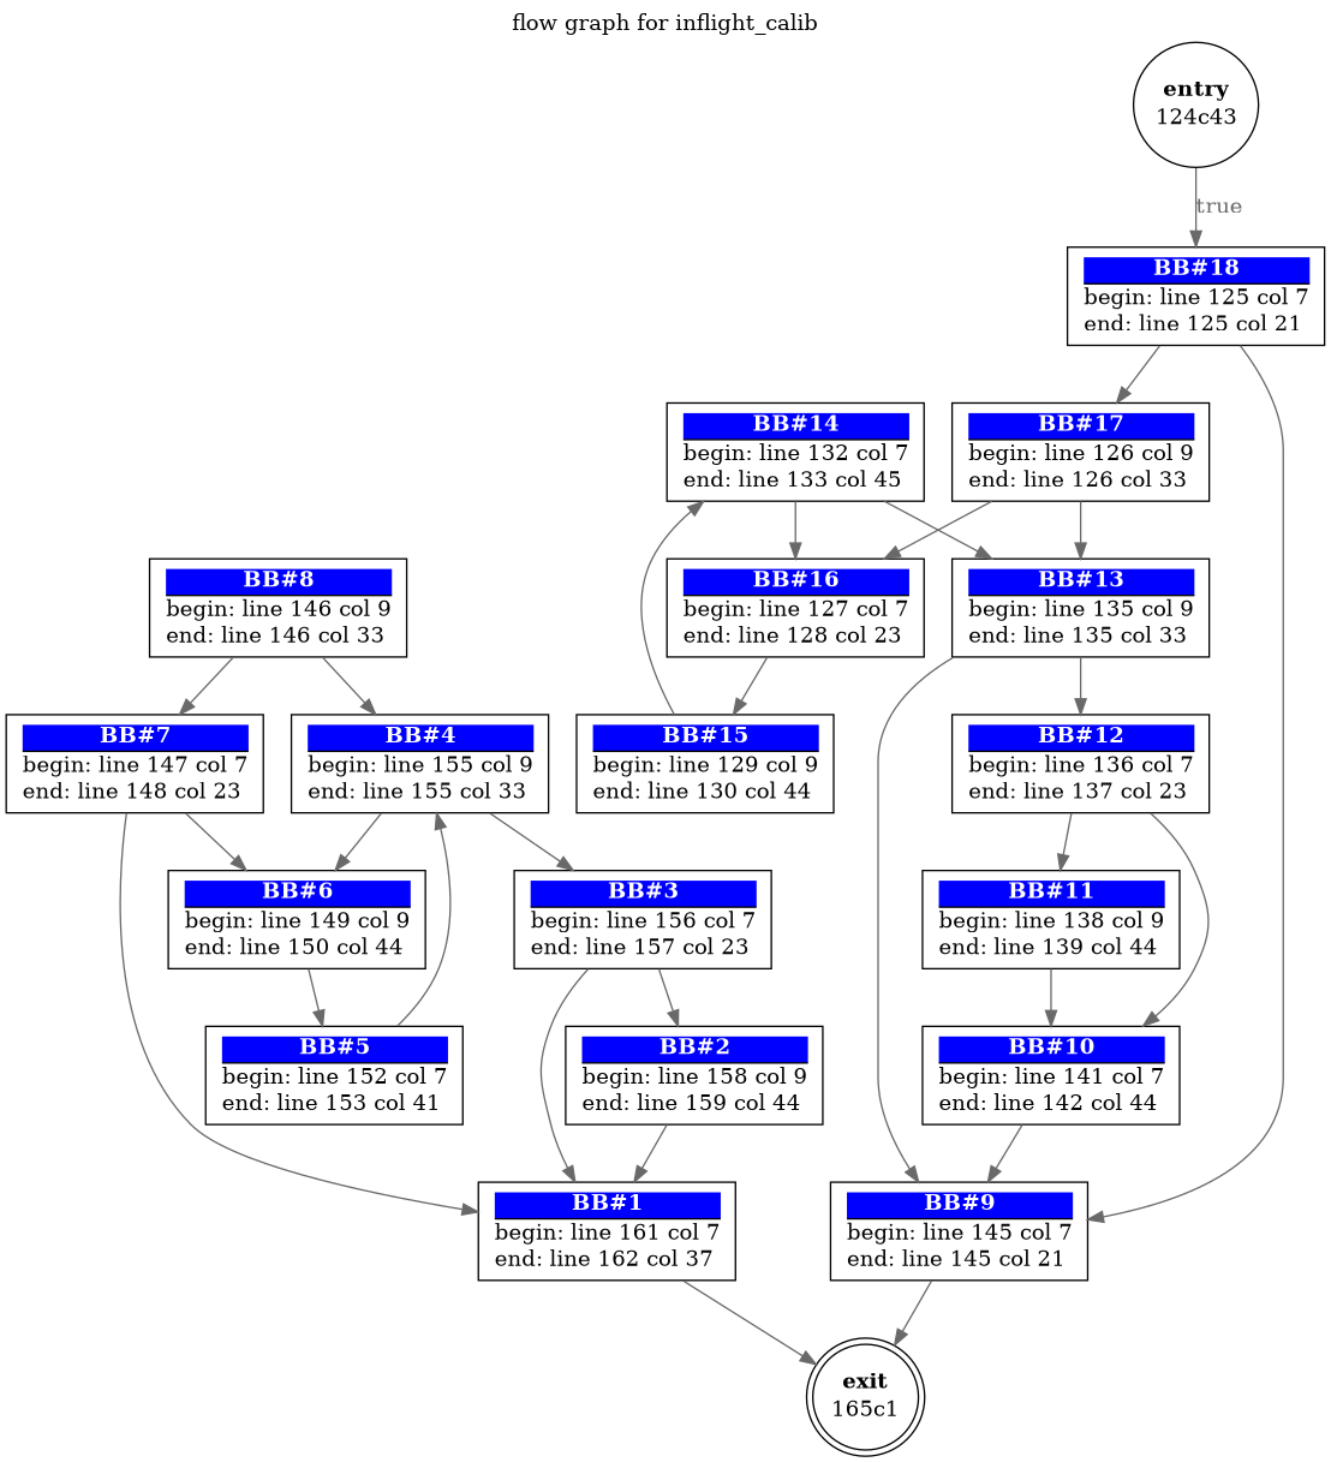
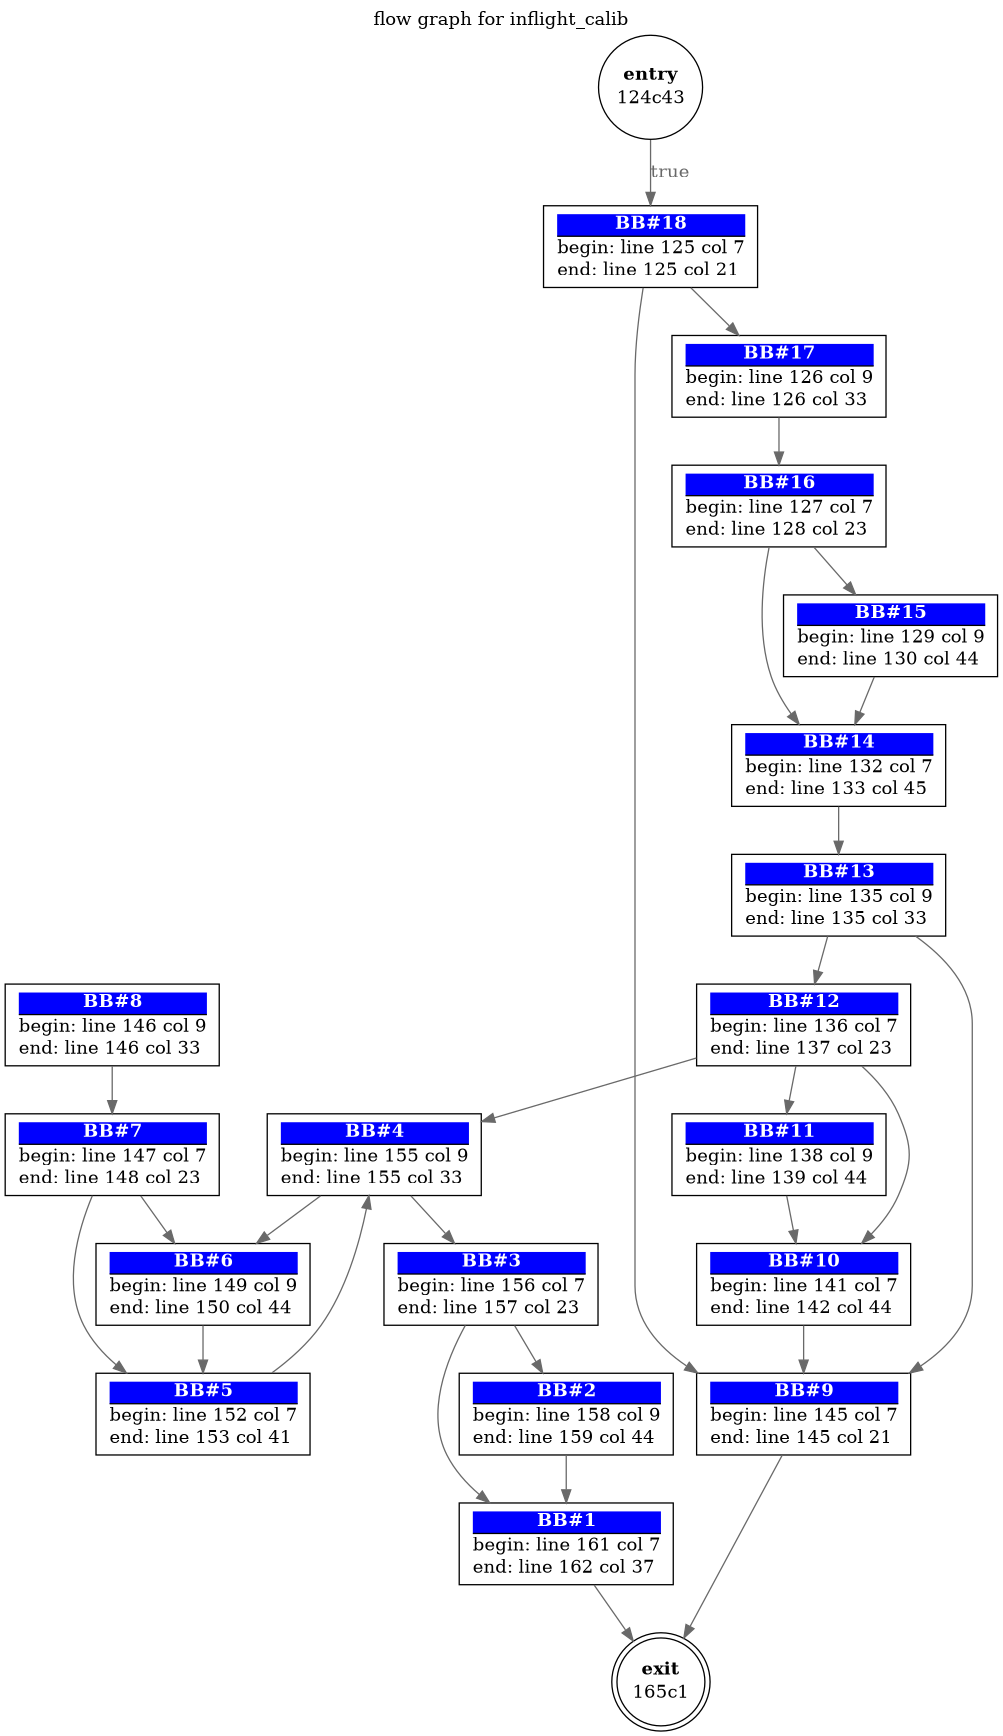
  digraph {
    label="flow graph for inflight_calib"
    labelloc=t
    node [shape=box]
    edge [color=dimgray fontcolor=dimgray]
    n1 [label=<<TABLE border="0" cellborder="0" cellpadding="0"><TR><TD border="0" bgcolor="#ffffff" sides="b"><FONT color="#000000"><B>exit</B></FONT></TD></TR><TR><TD>165c1</TD></TR></TABLE>> margin=0 shape=doublecircle]
    n2 [label=<<TABLE border="0" cellborder="0" cellpadding="0"><TR><TD border="1" bgcolor="#0000ff" sides="b"><FONT color="#ffffff"><B>BB#1</B></FONT></TD></TR><TR><TD align="left">begin: line 161 col 7</TD></TR><TR><TD align="left">end: line 162 col 37</TD></TR></TABLE>>]
    n3 [label=<<TABLE border="0" cellborder="0" cellpadding="0"><TR><TD border="1" bgcolor="#0000ff" sides="b"><FONT color="#ffffff"><B>BB#2</B></FONT></TD></TR><TR><TD align="left">begin: line 158 col 9</TD></TR><TR><TD align="left">end: line 159 col 44</TD></TR></TABLE>>]
    n4 [label=<<TABLE border="0" cellborder="0" cellpadding="0"><TR><TD border="1" bgcolor="#0000ff" sides="b"><FONT color="#ffffff"><B>BB#3</B></FONT></TD></TR><TR><TD align="left">begin: line 156 col 7</TD></TR><TR><TD align="left">end: line 157 col 23</TD></TR></TABLE>>]
    n5 [label=<<TABLE border="0" cellborder="0" cellpadding="0"><TR><TD border="1" bgcolor="#0000ff" sides="b"><FONT color="#ffffff"><B>BB#4</B></FONT></TD></TR><TR><TD align="left">begin: line 155 col 9</TD></TR><TR><TD align="left">end: line 155 col 33</TD></TR></TABLE>>]
    n6 [label=<<TABLE border="0" cellborder="0" cellpadding="0"><TR><TD border="1" bgcolor="#0000ff" sides="b"><FONT color="#ffffff"><B>BB#6</B></FONT></TD></TR><TR><TD align="left">begin: line 149 col 9</TD></TR><TR><TD align="left">end: line 150 col 44</TD></TR></TABLE>>]
    n7 [label=<<TABLE border="0" cellborder="0" cellpadding="0"><TR><TD border="1" bgcolor="#0000ff" sides="b"><FONT color="#ffffff"><B>BB#5</B></FONT></TD></TR><TR><TD align="left">begin: line 152 col 7</TD></TR><TR><TD align="left">end: line 153 col 41</TD></TR></TABLE>>]
    n8 [label=<<TABLE border="0" cellborder="0" cellpadding="0"><TR><TD border="1" bgcolor="#0000ff" sides="b"><FONT color="#ffffff"><B>BB#7</B></FONT></TD></TR><TR><TD align="left">begin: line 147 col 7</TD></TR><TR><TD align="left">end: line 148 col 23</TD></TR></TABLE>>]
    n9 [label=<<TABLE border="0" cellborder="0" cellpadding="0"><TR><TD border="1" bgcolor="#0000ff" sides="b"><FONT color="#ffffff"><B>BB#8</B></FONT></TD></TR><TR><TD align="left">begin: line 146 col 9</TD></TR><TR><TD align="left">end: line 146 col 33</TD></TR></TABLE>>]
    n10 [label=<<TABLE border="0" cellborder="0" cellpadding="0"><TR><TD border="1" bgcolor="#0000ff" sides="b"><FONT color="#ffffff"><B>BB#9</B></FONT></TD></TR><TR><TD align="left">begin: line 145 col 7</TD></TR><TR><TD align="left">end: line 145 col 21</TD></TR></TABLE>>]
    n11 [label=<<TABLE border="0" cellborder="0" cellpadding="0"><TR><TD border="1" bgcolor="#0000ff" sides="b"><FONT color="#ffffff"><B>BB#10</B></FONT></TD></TR><TR><TD align="left">begin: line 141 col 7</TD></TR><TR><TD align="left">end: line 142 col 44</TD></TR></TABLE>>]
    n12 [label=<<TABLE border="0" cellborder="0" cellpadding="0"><TR><TD border="1" bgcolor="#0000ff" sides="b"><FONT color="#ffffff"><B>BB#11</B></FONT></TD></TR><TR><TD align="left">begin: line 138 col 9</TD></TR><TR><TD align="left">end: line 139 col 44</TD></TR></TABLE>>]
    n13 [label=<<TABLE border="0" cellborder="0" cellpadding="0"><TR><TD border="1" bgcolor="#0000ff" sides="b"><FONT color="#ffffff"><B>BB#12</B></FONT></TD></TR><TR><TD align="left">begin: line 136 col 7</TD></TR><TR><TD align="left">end: line 137 col 23</TD></TR></TABLE>>]
    n14 [label=<<TABLE border="0" cellborder="0" cellpadding="0"><TR><TD border="1" bgcolor="#0000ff" sides="b"><FONT color="#ffffff"><B>BB#13</B></FONT></TD></TR><TR><TD align="left">begin: line 135 col 9</TD></TR><TR><TD align="left">end: line 135 col 33</TD></TR></TABLE>>]
    n15 [label=<<TABLE border="0" cellborder="0" cellpadding="0"><TR><TD border="1" bgcolor="#0000ff" sides="b"><FONT color="#ffffff"><B>BB#14</B></FONT></TD></TR><TR><TD align="left">begin: line 132 col 7</TD></TR><TR><TD align="left">end: line 133 col 45</TD></TR></TABLE>>]
    n16 [label=<<TABLE border="0" cellborder="0" cellpadding="0"><TR><TD border="1" bgcolor="#0000ff" sides="b"><FONT color="#ffffff"><B>BB#15</B></FONT></TD></TR><TR><TD align="left">begin: line 129 col 9</TD></TR><TR><TD align="left">end: line 130 col 44</TD></TR></TABLE>>]
    n17 [label=<<TABLE border="0" cellborder="0" cellpadding="0"><TR><TD border="1" bgcolor="#0000ff" sides="b"><FONT color="#ffffff"><B>BB#16</B></FONT></TD></TR><TR><TD align="left">begin: line 127 col 7</TD></TR><TR><TD align="left">end: line 128 col 23</TD></TR></TABLE>>]
    n18 [label=<<TABLE border="0" cellborder="0" cellpadding="0"><TR><TD border="1" bgcolor="#0000ff" sides="b"><FONT color="#ffffff"><B>BB#17</B></FONT></TD></TR><TR><TD align="left">begin: line 126 col 9</TD></TR><TR><TD align="left">end: line 126 col 33</TD></TR></TABLE>>]
    n19 [label=<<TABLE border="0" cellborder="0" cellpadding="0"><TR><TD border="1" bgcolor="#0000ff" sides="b"><FONT color="#ffffff"><B>BB#18</B></FONT></TD></TR><TR><TD align="left">begin: line 125 col 7</TD></TR><TR><TD align="left">end: line 125 col 21</TD></TR></TABLE>>]
    n20 [label=<<TABLE border="0" cellborder="0" cellpadding="0"><TR><TD border="0" bgcolor="#ffffff" sides="b"><FONT color="#000000"><B>entry</B></FONT></TD></TR><TR><TD>124c43</TD></TR></TABLE>> margin=0 shape=circle]
    n2 -> n1
    n3 -> n2
    n4 -> n2
    n4 -> n3
    n5 -> n4
    n5 -> n6
    n6 -> n7
    n7 -> n5
    n8 -> n6
-   n8 -> n2
-   n9 -> n5
+   n8 -> n7
+   n13 -> n5
    n9 -> n8
    n10 -> n1
    n11 -> n10
    n12 -> n11
    n13 -> n11
    n13 -> n12
    n14 -> n10
    n14 -> n13
    n15 -> n14
    n16 -> n15
-   n15 -> n17
+   n17 -> n15
    n17 -> n16
-   n18 -> n14
    n18 -> n17
    n19 -> n10
    n19 -> n18
    n20 -> n19 [label=true]
  }
